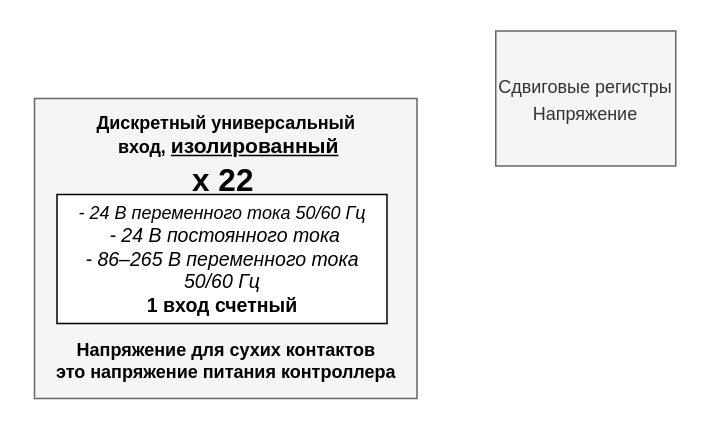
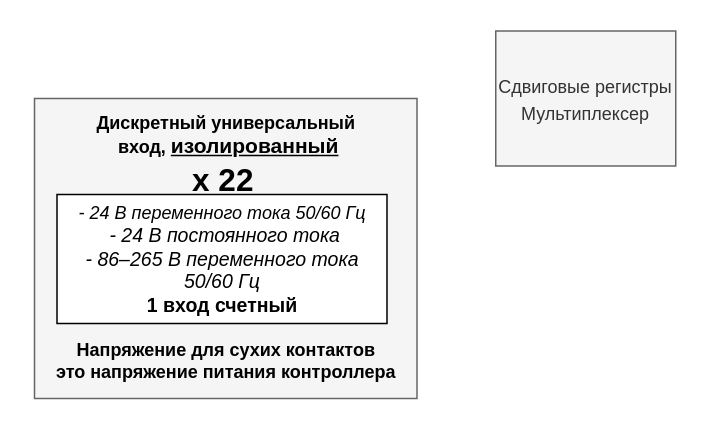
  <mxCell id="0" />
  <mxCell id="1" parent="0" />
  <mxCell id="2" value="&lt;font style=&quot;font-size: 12px&quot;&gt;&lt;i&gt;- 24 В переменного тока 50/60 Гц&lt;/i&gt;&lt;/font&gt;&lt;br&gt;&lt;i&gt;&amp;nbsp;- 24 В постоянного тока&lt;/i&gt;&lt;br&gt;&amp;nbsp;&lt;i&gt;- 86–265 В переменного тока&amp;nbsp;&lt;br&gt;50/60 Гц&lt;br&gt;&lt;/i&gt;&lt;b style=&quot;font-size: 12px&quot;&gt;&lt;font style=&quot;font-size: 13px&quot;&gt;1 вход счетный&lt;/font&gt;&lt;/b&gt;&lt;i&gt;&lt;br&gt;&lt;/i&gt;" style="whiteSpace=wrap;html=1;fontSize=13;" parent="1" vertex="1"><mxGeometry x="27.5" y="119" width="220" height="86" as="geometry" /></mxCell>
  <mxCell id="3" value="Дискретный универсальный&lt;br&gt;&amp;nbsp;вход, &lt;font style=&quot;font-size: 14px&quot;&gt;&lt;u&gt;изолированный&lt;/u&gt;&lt;/font&gt;" style="text;html=1;align=center;verticalAlign=middle;resizable=0;points=[];autosize=1;strokeColor=none;fillColor=none;fontStyle=1" parent="1" vertex="1"><mxGeometry x="45" y="65" width="190" height="30" as="geometry" /></mxCell>
  <mxCell id="4" value="&lt;font style=&quot;font-size: 21px&quot;&gt;х 22&lt;/font&gt;" style="text;html=1;align=center;verticalAlign=middle;resizable=0;points=[];autosize=1;strokeColor=none;fillColor=none;fontStyle=1" parent="1" vertex="1"><mxGeometry x="107.5" y="99" width="60" height="20" as="geometry" /></mxCell>
  <mxCell id="5" value="Напряжение для сухих контактов&lt;br&gt;это напряжение питания контроллера" style="text;html=1;align=center;verticalAlign=middle;resizable=0;points=[];autosize=1;strokeColor=none;fillColor=none;fontStyle=1" parent="1" vertex="1"><mxGeometry x="20" y="215" width="240" height="30" as="geometry" /></mxCell>
  <mxCell id="6" style="edgeStyle=orthogonalEdgeStyle;rounded=0;orthogonalLoop=1;jettySize=auto;html=1;exitX=0.5;exitY=1;exitDx=0;exitDy=0;fontSize=14;" parent="1" edge="1"><mxGeometry relative="1" as="geometry"><mxPoint x="140" y="255" as="sourcePoint" /><mxPoint x="140" y="255" as="targetPoint" /></mxGeometry></mxCell>
  <mxCell id="7" value="" style="whiteSpace=wrap;html=1;fontSize=12;fillColor=#f5f5f5;fontColor=#333333;strokeColor=#666666;" parent="1" vertex="1"><mxGeometry x="22.5" y="65" width="255" height="200" as="geometry" /></mxCell>
  <mxCell id="8" value="&lt;font style=&quot;font-size: 12px&quot;&gt;&lt;i&gt;- 24 В переменного тока 50/60 Гц&lt;/i&gt;&lt;/font&gt;&lt;br&gt;&lt;i&gt;&amp;nbsp;- 24 В постоянного тока&lt;/i&gt;&lt;br&gt;&amp;nbsp;&lt;i&gt;- 86–265 В переменного тока&amp;nbsp;&lt;br&gt;50/60 Гц&lt;br&gt;&lt;/i&gt;&lt;b style=&quot;font-size: 12px&quot;&gt;&lt;font style=&quot;font-size: 13px&quot;&gt;1 вход счетный&lt;/font&gt;&lt;/b&gt;&lt;i&gt;&lt;br&gt;&lt;/i&gt;" style="whiteSpace=wrap;html=1;fontSize=13;" parent="1" vertex="1"><mxGeometry x="37.5" y="129" width="220" height="86" as="geometry" /></mxCell>
  <mxCell id="9" value="Дискретный универсальный&lt;br&gt;&amp;nbsp;вход, &lt;font style=&quot;font-size: 14px&quot;&gt;&lt;u&gt;изолированный&lt;/u&gt;&lt;/font&gt;" style="text;html=1;align=center;verticalAlign=middle;resizable=0;points=[];autosize=1;strokeColor=none;fillColor=none;fontStyle=1" parent="1" vertex="1"><mxGeometry x="55" y="75" width="190" height="30" as="geometry" /></mxCell>
  <mxCell id="10" value="&lt;font style=&quot;font-size: 21px&quot;&gt;х 22&lt;/font&gt;" style="text;html=1;align=center;verticalAlign=middle;resizable=0;points=[];autosize=1;strokeColor=none;fillColor=none;fontStyle=1" parent="1" vertex="1"><mxGeometry x="117.5" y="109" width="60" height="20" as="geometry" /></mxCell>
  <mxCell id="11" value="Напряжение для сухих контактов&lt;br&gt;это напряжение питания контроллера" style="text;html=1;align=center;verticalAlign=middle;resizable=0;points=[];autosize=1;strokeColor=none;fillColor=none;fontStyle=1" parent="1" vertex="1"><mxGeometry x="30" y="225" width="240" height="30" as="geometry" /></mxCell>
  <mxCell id="12" style="edgeStyle=orthogonalEdgeStyle;rounded=0;orthogonalLoop=1;jettySize=auto;html=1;exitX=0.5;exitY=1;exitDx=0;exitDy=0;fontSize=14;" parent="1" source="7" target="7" edge="1"><mxGeometry relative="1" as="geometry" /></mxCell>
- <mxCell id="13" value="&lt;font style=&quot;font-size: 12px&quot;&gt;Сдвиговые регистры&lt;br&gt;Напряжение&lt;/font&gt;" style="whiteSpace=wrap;html=1;fontSize=15;fillColor=#f5f5f5;fontColor=#333333;strokeColor=#666666;" parent="1" vertex="1"><mxGeometry x="330" y="20" width="120" height="90" as="geometry" /></mxCell>
+ <mxCell id="13" value="&lt;font style=&quot;font-size: 12px&quot;&gt;Сдвиговые регистры&lt;br&gt;Мультиплексер&lt;/font&gt;" style="whiteSpace=wrap;html=1;fontSize=15;fillColor=#f5f5f5;fontColor=#333333;strokeColor=#666666;" parent="1" vertex="1"><mxGeometry x="330" y="20" width="120" height="90" as="geometry" /></mxCell>
